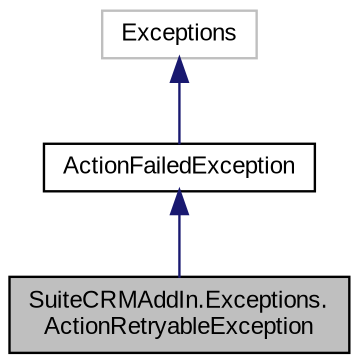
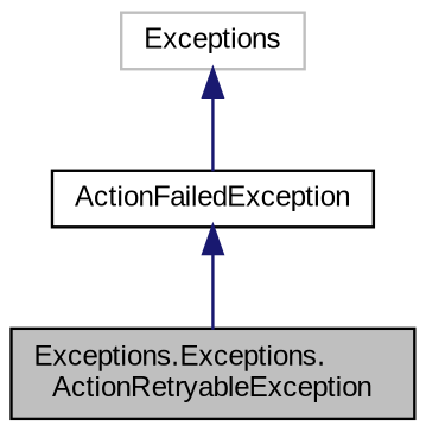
  digraph {
    fontname="Liberation Sans"
    node [color=black fillcolor=white fontname="Liberation Sans" fontsize=10 shape=record style=filled]
    edge [color=midnightblue dir=back fontname="Liberation Sans" fontsize=10 labelfontname=Helvetica labelfontsize=10 style=solid]
-   n1 [fillcolor=grey75 fontcolor=black height=0.2 label="SuiteCRMAddIn.Exceptions.\lActionRetryableException" width=0.4]
+   n1 [fillcolor=grey75 fontcolor=black height=0.2 label="Exceptions.Exceptions.\lActionRetryableException" width=0.4]
    n2 [height=0.2 label=ActionFailedException width=0.4]
    n3 [color=grey75 height=0.2 label=Exceptions width=0.4]
    n2 -> n1
    n3 -> n2
  }
